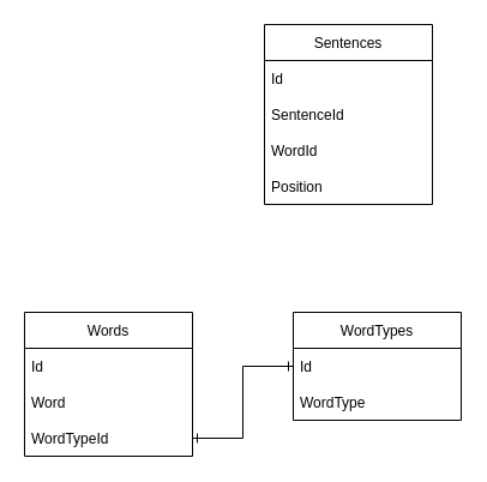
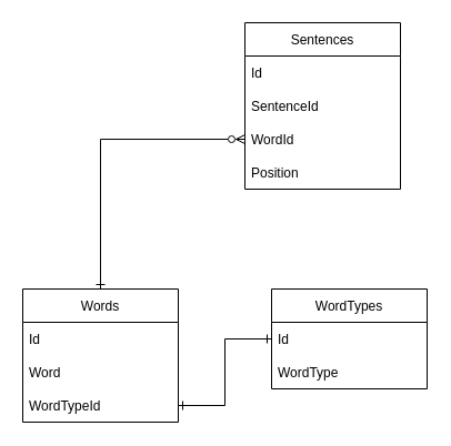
  <mxCell id="0" />
  <mxCell id="1" parent="0" />
  <mxCell id="2" value="Sentences" style="swimlane;fontStyle=0;childLayout=stackLayout;horizontal=1;startSize=30;horizontalStack=0;resizeParent=1;resizeParentMax=0;resizeLast=0;collapsible=1;marginBottom=0;" vertex="1" parent="1"><mxGeometry x="220" y="20" width="140" height="150" as="geometry" /></mxCell>
  <mxCell id="3" value="Id" style="text;strokeColor=none;fillColor=none;align=left;verticalAlign=middle;spacingLeft=4;spacingRight=4;overflow=hidden;points=[[0,0.5],[1,0.5]];portConstraint=eastwest;rotatable=0;" vertex="1" parent="2"><mxGeometry y="30" width="140" height="30" as="geometry" /></mxCell>
  <mxCell id="4" value="SentenceId" style="text;strokeColor=none;fillColor=none;align=left;verticalAlign=middle;spacingLeft=4;spacingRight=4;overflow=hidden;points=[[0,0.5],[1,0.5]];portConstraint=eastwest;rotatable=0;" vertex="1" parent="2"><mxGeometry y="60" width="140" height="30" as="geometry" /></mxCell>
  <mxCell id="5" value="WordId" style="text;strokeColor=none;fillColor=none;align=left;verticalAlign=middle;spacingLeft=4;spacingRight=4;overflow=hidden;points=[[0,0.5],[1,0.5]];portConstraint=eastwest;rotatable=0;" vertex="1" parent="2"><mxGeometry y="90" width="140" height="30" as="geometry" /></mxCell>
  <mxCell id="6" value="Position" style="text;strokeColor=none;fillColor=none;align=left;verticalAlign=middle;spacingLeft=4;spacingRight=4;overflow=hidden;points=[[0,0.5],[1,0.5]];portConstraint=eastwest;rotatable=0;" vertex="1" parent="2"><mxGeometry y="120" width="140" height="30" as="geometry" /></mxCell>
+ <mxCell id="7" style="edgeStyle=orthogonalEdgeStyle;rounded=0;orthogonalLoop=1;jettySize=auto;html=1;exitX=0.5;exitY=0;exitDx=0;exitDy=0;entryX=0;entryY=0.5;entryDx=0;entryDy=0;strokeColor=default;endArrow=ERzeroToMany;endFill=0;startArrow=ERone;startFill=0;" edge="1" parent="1" source="8" target="5"><mxGeometry relative="1" as="geometry" /></mxCell>
  <mxCell id="8" value="Words" style="swimlane;fontStyle=0;childLayout=stackLayout;horizontal=1;startSize=30;horizontalStack=0;resizeParent=1;resizeParentMax=0;resizeLast=0;collapsible=1;marginBottom=0;" vertex="1" parent="1"><mxGeometry x="20" y="260" width="140" height="120" as="geometry" /></mxCell>
  <mxCell id="9" value="Id" style="text;strokeColor=none;fillColor=none;align=left;verticalAlign=middle;spacingLeft=4;spacingRight=4;overflow=hidden;points=[[0,0.5],[1,0.5]];portConstraint=eastwest;rotatable=0;" vertex="1" parent="8"><mxGeometry y="30" width="140" height="30" as="geometry" /></mxCell>
  <mxCell id="10" value="Word" style="text;strokeColor=none;fillColor=none;align=left;verticalAlign=middle;spacingLeft=4;spacingRight=4;overflow=hidden;points=[[0,0.5],[1,0.5]];portConstraint=eastwest;rotatable=0;" vertex="1" parent="8"><mxGeometry y="60" width="140" height="30" as="geometry" /></mxCell>
  <mxCell id="11" value="WordTypeId" style="text;strokeColor=none;fillColor=none;align=left;verticalAlign=middle;spacingLeft=4;spacingRight=4;overflow=hidden;points=[[0,0.5],[1,0.5]];portConstraint=eastwest;rotatable=0;" vertex="1" parent="8"><mxGeometry y="90" width="140" height="30" as="geometry" /></mxCell>
  <mxCell id="12" value="WordTypes" style="swimlane;fontStyle=0;childLayout=stackLayout;horizontal=1;startSize=30;horizontalStack=0;resizeParent=1;resizeParentMax=0;resizeLast=0;collapsible=1;marginBottom=0;" vertex="1" parent="1"><mxGeometry x="244" y="260" width="140" height="90" as="geometry" /></mxCell>
  <mxCell id="13" value="Id" style="text;strokeColor=none;fillColor=none;align=left;verticalAlign=middle;spacingLeft=4;spacingRight=4;overflow=hidden;points=[[0,0.5],[1,0.5]];portConstraint=eastwest;rotatable=0;" vertex="1" parent="12"><mxGeometry y="30" width="140" height="30" as="geometry" /></mxCell>
  <mxCell id="14" value="WordType" style="text;strokeColor=none;fillColor=none;align=left;verticalAlign=middle;spacingLeft=4;spacingRight=4;overflow=hidden;points=[[0,0.5],[1,0.5]];portConstraint=eastwest;rotatable=0;" vertex="1" parent="12"><mxGeometry y="60" width="140" height="30" as="geometry" /></mxCell>
  <mxCell id="15" style="edgeStyle=orthogonalEdgeStyle;rounded=0;orthogonalLoop=1;jettySize=auto;html=1;exitX=0;exitY=0.5;exitDx=0;exitDy=0;entryX=1;entryY=0.5;entryDx=0;entryDy=0;startArrow=ERone;startFill=0;endArrow=ERone;endFill=0;" edge="1" parent="1" source="13" target="11"><mxGeometry relative="1" as="geometry" /></mxCell>
